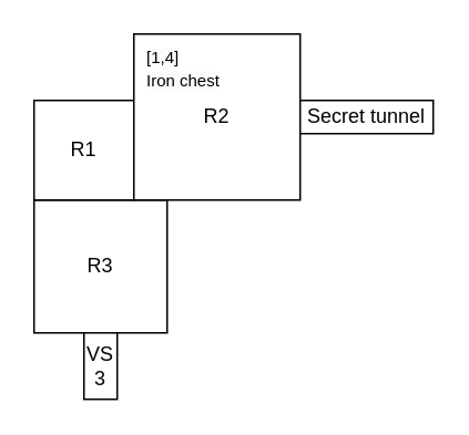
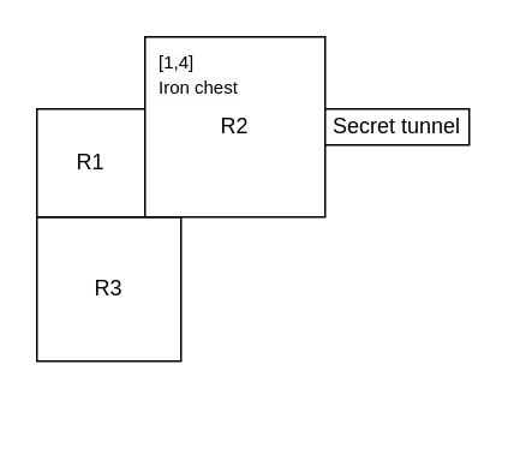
  <mxCell id="0" />
  <mxCell id="1" parent="0" />
  <mxCell id="2" value="R3" style="whiteSpace=wrap;html=1;aspect=fixed;" vertex="1" parent="1"><mxGeometry x="20" y="120" width="80" height="80" as="geometry" /></mxCell>
  <mxCell id="3" value="R1" style="whiteSpace=wrap;html=1;aspect=fixed;" vertex="1" parent="1"><mxGeometry x="20" y="60" width="60" height="60" as="geometry" /></mxCell>
  <mxCell id="4" value="R2" style="whiteSpace=wrap;html=1;aspect=fixed;" vertex="1" parent="1"><mxGeometry x="80" y="20" width="100" height="100" as="geometry" /></mxCell>
  <mxCell id="5" value="Secret tunnel" style="rounded=0;whiteSpace=wrap;html=1;" vertex="1" parent="1"><mxGeometry x="180" y="60" width="80" height="20" as="geometry" /></mxCell>
- <mxCell id="6" value="VS&lt;br&gt;3" style="rounded=0;whiteSpace=wrap;html=1;" vertex="1" parent="1"><mxGeometry x="50" y="200" width="20" height="40" as="geometry" /></mxCell>
  <mxCell id="7" value="&lt;span style=&quot;color: rgb(0, 0, 0); font-family: Helvetica; font-size: 10px; font-style: normal; font-variant-ligatures: normal; font-variant-caps: normal; font-weight: 400; letter-spacing: normal; orphans: 2; text-align: center; text-indent: 0px; text-transform: none; widows: 2; word-spacing: 0px; -webkit-text-stroke-width: 0px; background-color: rgb(251, 251, 251); text-decoration-thickness: initial; text-decoration-style: initial; text-decoration-color: initial; float: none; display: inline !important;&quot;&gt;[1,4]&lt;/span&gt;&lt;br style=&quot;border-color: var(--border-color); color: rgb(0, 0, 0); font-family: Helvetica; font-size: 10px; font-style: normal; font-variant-ligatures: normal; font-variant-caps: normal; font-weight: 400; letter-spacing: normal; orphans: 2; text-align: center; text-indent: 0px; text-transform: none; widows: 2; word-spacing: 0px; -webkit-text-stroke-width: 0px; background-color: rgb(251, 251, 251); text-decoration-thickness: initial; text-decoration-style: initial; text-decoration-color: initial;&quot;&gt;&lt;span style=&quot;color: rgb(0, 0, 0); font-family: Helvetica; font-size: 10px; font-style: normal; font-variant-ligatures: normal; font-variant-caps: normal; font-weight: 400; letter-spacing: normal; orphans: 2; text-align: center; text-indent: 0px; text-transform: none; widows: 2; word-spacing: 0px; -webkit-text-stroke-width: 0px; background-color: rgb(251, 251, 251); text-decoration-thickness: initial; text-decoration-style: initial; text-decoration-color: initial; float: none; display: inline !important;&quot;&gt;Iron chest&lt;/span&gt;" style="text;whiteSpace=wrap;html=1;" vertex="1" parent="1"><mxGeometry x="86" y="20" width="100" height="50" as="geometry" /></mxCell>
